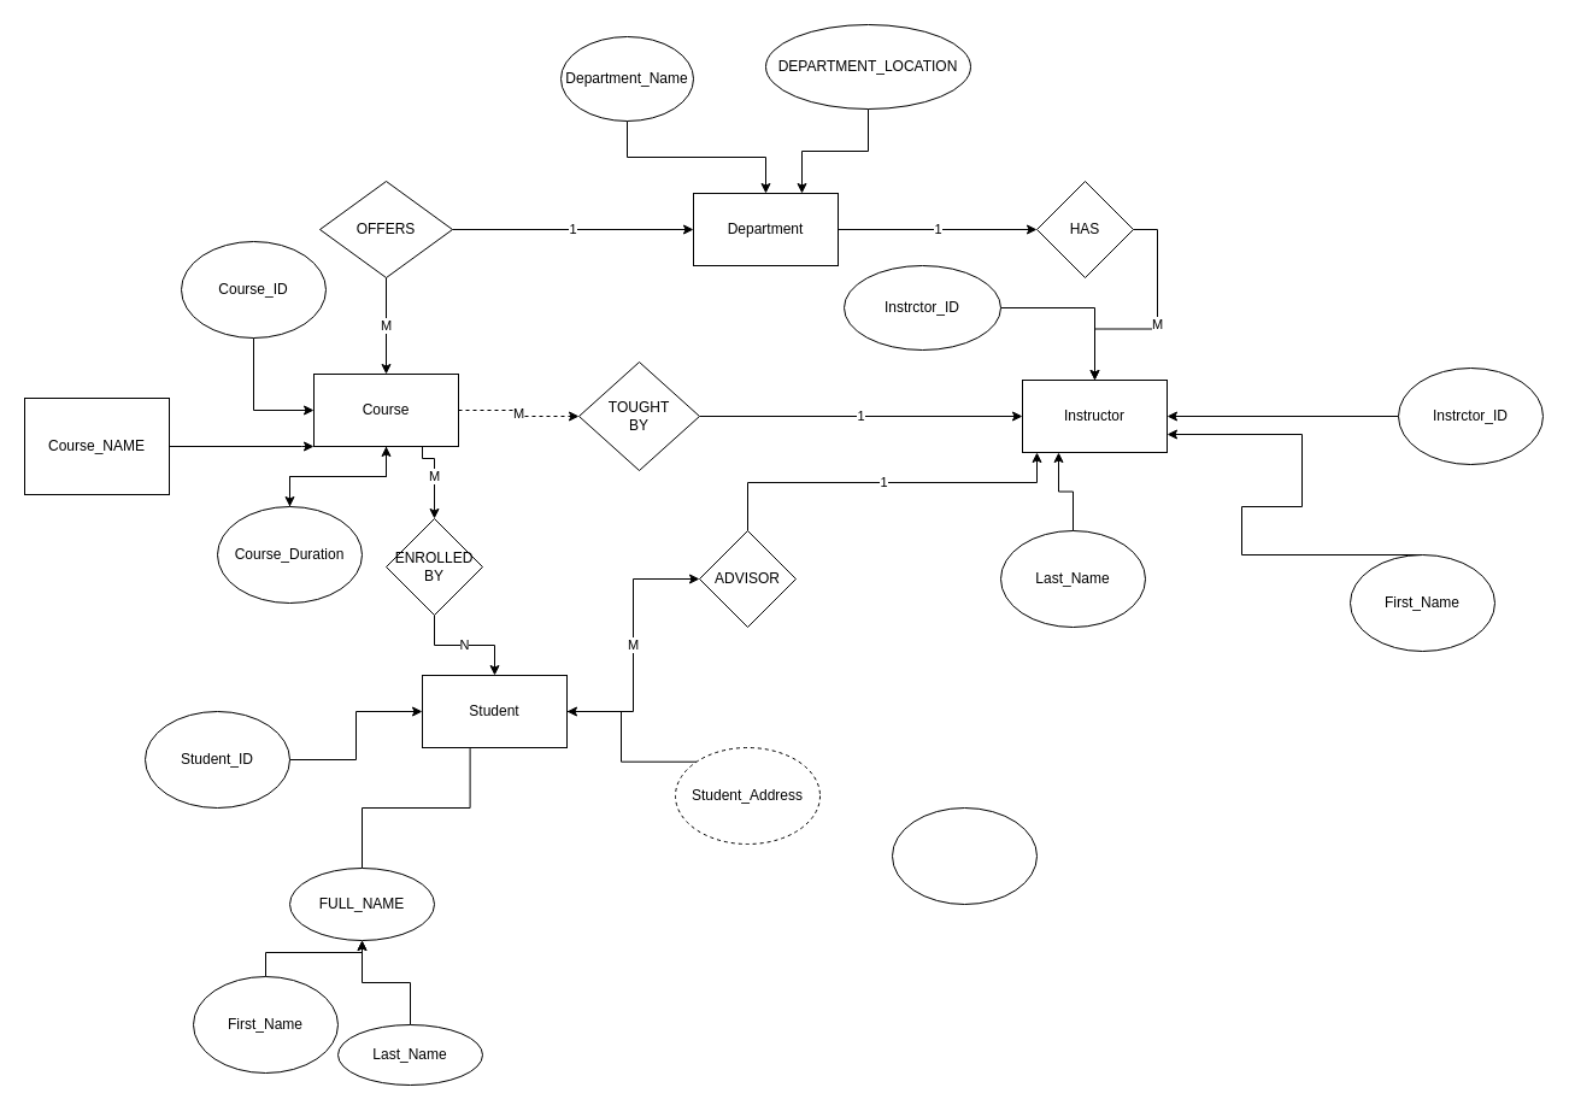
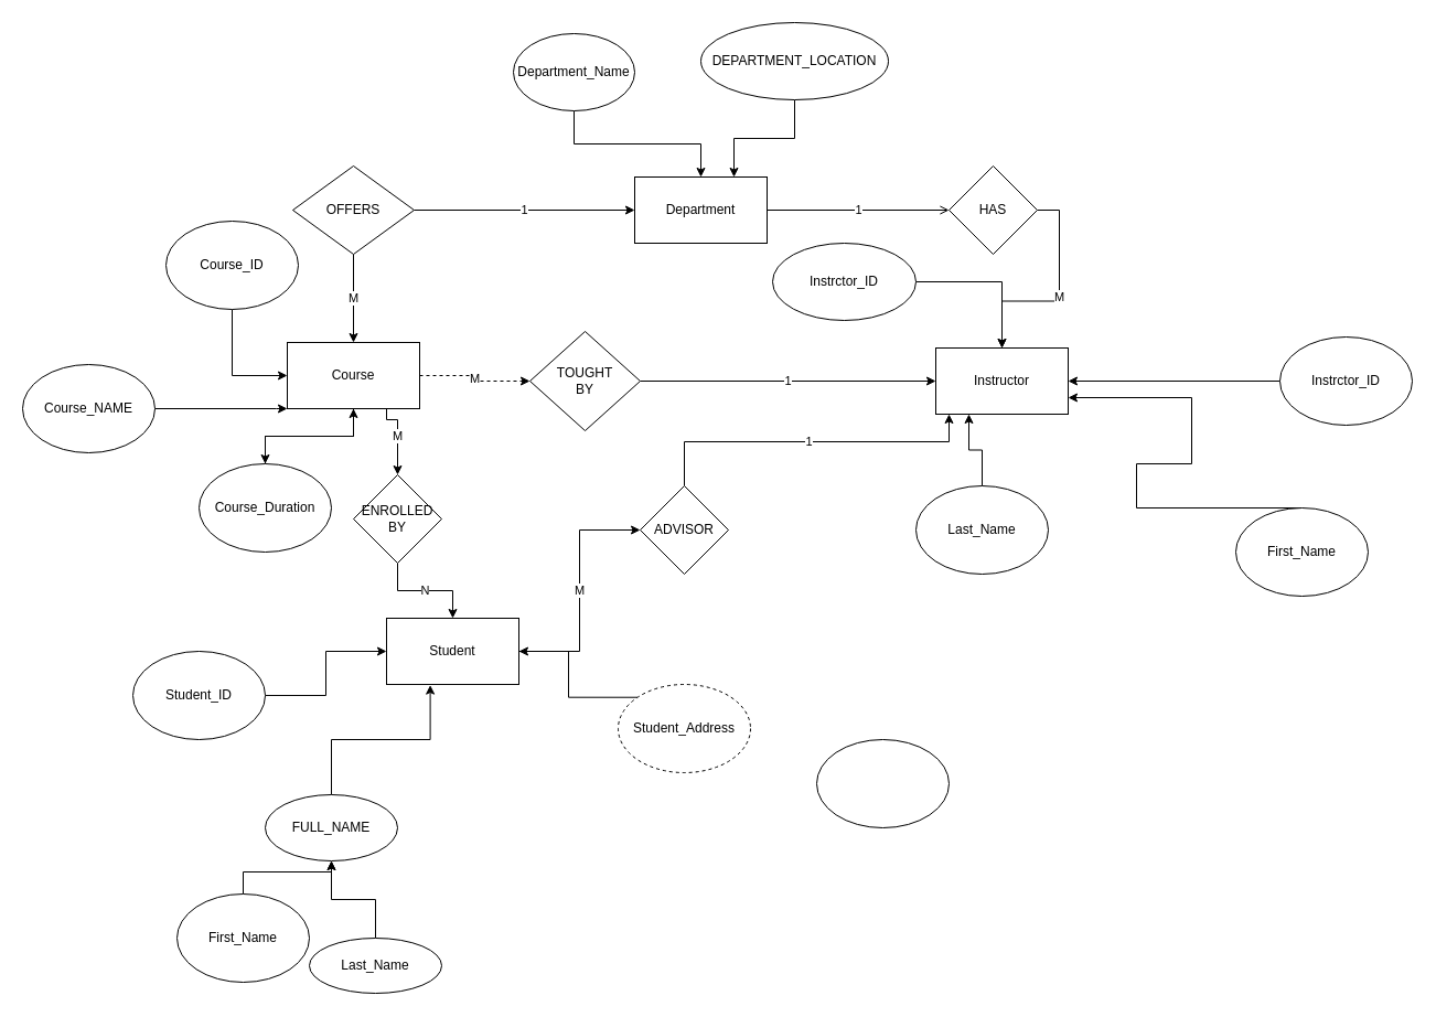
  <mxCell id="0" />
  <mxCell id="1" parent="0" />
- <mxCell id="2" value="1" style="edgeStyle=orthogonalEdgeStyle;rounded=0;orthogonalLoop=1;jettySize=auto;html=1;entryX=0;entryY=0.5;entryDx=0;entryDy=0;" edge="1" parent="1" source="3" target="43"><mxGeometry relative="1" as="geometry" /></mxCell>
+ <mxCell id="2" value="1" style="edgeStyle=orthogonalEdgeStyle;rounded=0;orthogonalLoop=1;jettySize=auto;html=1;entryX=0;entryY=0.5;entryDx=0;entryDy=0;endArrow=open;" edge="1" parent="1" source="3" target="43"><mxGeometry relative="1" as="geometry" /></mxCell>
  <mxCell id="3" value="Department" style="rounded=0;whiteSpace=wrap;html=1;" vertex="1" parent="1"><mxGeometry x="575" y="160" width="120" height="60" as="geometry" /></mxCell>
  <mxCell id="4" value="M" style="edgeStyle=orthogonalEdgeStyle;rounded=0;orthogonalLoop=1;jettySize=auto;html=1;dashed=1;" edge="1" parent="1" source="7" target="41"><mxGeometry relative="1" as="geometry" /></mxCell>
  <mxCell id="5" value="" style="edgeStyle=orthogonalEdgeStyle;rounded=0;orthogonalLoop=1;jettySize=auto;html=1;" edge="1" parent="1" source="7" target="20"><mxGeometry relative="1" as="geometry" /></mxCell>
  <mxCell id="6" value="M" style="edgeStyle=orthogonalEdgeStyle;rounded=0;orthogonalLoop=1;jettySize=auto;html=1;" edge="1" parent="1" source="7" target="47"><mxGeometry relative="1" as="geometry"><Array as="points"><mxPoint x="350" y="380" /><mxPoint x="360" y="380" /></Array></mxGeometry></mxCell>
  <mxCell id="7" value="Course" style="rounded=0;whiteSpace=wrap;html=1;" vertex="1" parent="1"><mxGeometry x="260" y="310" width="120" height="60" as="geometry" /></mxCell>
  <mxCell id="8" value="Instructor" style="rounded=0;whiteSpace=wrap;html=1;" vertex="1" parent="1"><mxGeometry x="848" y="315" width="120" height="60" as="geometry" /></mxCell>
  <mxCell id="9" value="M" style="edgeStyle=orthogonalEdgeStyle;rounded=0;orthogonalLoop=1;jettySize=auto;html=1;entryX=0;entryY=0.5;entryDx=0;entryDy=0;" edge="1" parent="1" source="10" target="45"><mxGeometry relative="1" as="geometry" /></mxCell>
  <mxCell id="10" value="Student" style="rounded=0;whiteSpace=wrap;html=1;" vertex="1" parent="1"><mxGeometry x="350" y="560" width="120" height="60" as="geometry" /></mxCell>
  <mxCell id="11" value="" style="edgeStyle=orthogonalEdgeStyle;rounded=0;orthogonalLoop=1;jettySize=auto;html=1;" edge="1" parent="1" source="12" target="3"><mxGeometry relative="1" as="geometry" /></mxCell>
  <mxCell id="12" value="Department_Name" style="ellipse;whiteSpace=wrap;html=1;" vertex="1" parent="1"><mxGeometry x="465" y="30" width="110" height="70" as="geometry" /></mxCell>
  <mxCell id="13" style="edgeStyle=orthogonalEdgeStyle;rounded=0;orthogonalLoop=1;jettySize=auto;html=1;entryX=0.75;entryY=0;entryDx=0;entryDy=0;" edge="1" parent="1" source="14" target="3"><mxGeometry relative="1" as="geometry" /></mxCell>
  <mxCell id="14" value="DEPARTMENT_LOCATION" style="ellipse;whiteSpace=wrap;html=1;" vertex="1" parent="1"><mxGeometry x="635" y="20" width="170" height="70" as="geometry" /></mxCell>
  <mxCell id="15" style="edgeStyle=orthogonalEdgeStyle;rounded=0;orthogonalLoop=1;jettySize=auto;html=1;entryX=0;entryY=0.5;entryDx=0;entryDy=0;" edge="1" parent="1" source="16" target="7"><mxGeometry relative="1" as="geometry" /></mxCell>
  <mxCell id="16" value="Course_ID" style="ellipse;whiteSpace=wrap;html=1;" vertex="1" parent="1"><mxGeometry y="200" width="120" height="80" as="geometry" x="150" /></mxCell>
  <mxCell id="17" value="" style="edgeStyle=orthogonalEdgeStyle;rounded=0;orthogonalLoop=1;jettySize=auto;html=1;" edge="1" parent="1" source="18" target="7"><mxGeometry relative="1" as="geometry"><Array as="points"><mxPoint x="250" y="370" /><mxPoint x="250" y="370" /></Array></mxGeometry></mxCell>
- <mxCell id="18" value="Course_NAME" style="whiteSpace=wrap;html=1;rounded=0;" vertex="1" parent="1"><mxGeometry x="20" y="330" width="120" height="80" as="geometry" /></mxCell>
+ <mxCell id="18" value="Course_NAME" style="ellipse;whiteSpace=wrap;html=1;" vertex="1" parent="1"><mxGeometry x="20" y="330" width="120" height="80" as="geometry" /></mxCell>
  <mxCell id="19" value="" style="edgeStyle=orthogonalEdgeStyle;rounded=0;orthogonalLoop=1;jettySize=auto;html=1;" edge="1" parent="1" source="20" target="7"><mxGeometry relative="1" as="geometry" /></mxCell>
  <mxCell id="20" value="Course_Duration" style="ellipse;whiteSpace=wrap;html=1;" vertex="1" parent="1"><mxGeometry x="180" y="420" width="120" height="80" as="geometry" /></mxCell>
  <mxCell id="21" style="edgeStyle=orthogonalEdgeStyle;rounded=0;orthogonalLoop=1;jettySize=auto;html=1;" edge="1" parent="1" source="22" target="8"><mxGeometry relative="1" as="geometry" /></mxCell>
  <mxCell id="22" value="Instrctor_ID" style="ellipse;whiteSpace=wrap;html=1;" vertex="1" parent="1"><mxGeometry x="700" y="220" width="130" height="70" as="geometry" /></mxCell>
  <mxCell id="23" style="edgeStyle=orthogonalEdgeStyle;rounded=0;orthogonalLoop=1;jettySize=auto;html=1;" edge="1" parent="1" source="24" target="8"><mxGeometry relative="1" as="geometry" /></mxCell>
  <mxCell id="24" value="Instrctor_ID" style="ellipse;whiteSpace=wrap;html=1;" vertex="1" parent="1"><mxGeometry x="1160" y="305" width="120" height="80" as="geometry" /></mxCell>
  <mxCell id="25" style="edgeStyle=orthogonalEdgeStyle;rounded=0;orthogonalLoop=1;jettySize=auto;html=1;exitX=0.5;exitY=0;exitDx=0;exitDy=0;" edge="1" parent="1" source="26" target="8"><mxGeometry relative="1" as="geometry"><mxPoint x="1140" y="360" as="targetPoint" /><Array as="points"><mxPoint x="1030" y="420" /><mxPoint x="1080" y="420" /><mxPoint x="1080" y="360" /></Array></mxGeometry></mxCell>
  <mxCell id="26" value="First_Name" style="ellipse;whiteSpace=wrap;html=1;" vertex="1" parent="1"><mxGeometry x="1120" y="460" width="120" height="80" as="geometry" /></mxCell>
  <mxCell id="27" style="edgeStyle=orthogonalEdgeStyle;rounded=0;orthogonalLoop=1;jettySize=auto;html=1;exitX=0.5;exitY=0;exitDx=0;exitDy=0;entryX=0.25;entryY=1;entryDx=0;entryDy=0;" edge="1" parent="1" source="28" target="8"><mxGeometry relative="1" as="geometry" /></mxCell>
  <mxCell id="28" value="Last_Name" style="ellipse;whiteSpace=wrap;html=1;" vertex="1" parent="1"><mxGeometry x="830" y="440" width="120" height="80" as="geometry" /></mxCell>
  <mxCell id="29" style="edgeStyle=orthogonalEdgeStyle;rounded=0;orthogonalLoop=1;jettySize=auto;html=1;exitX=0;exitY=0;exitDx=0;exitDy=0;entryX=1;entryY=0.5;entryDx=0;entryDy=0;" edge="1" parent="1" source="30" target="10"><mxGeometry relative="1" as="geometry" /></mxCell>
  <mxCell id="30" value="Student_Address" style="ellipse;whiteSpace=wrap;html=1;dashed=1;" vertex="1" parent="1"><mxGeometry x="560" y="620" width="120" height="80" as="geometry" /></mxCell>
  <mxCell id="31" style="edgeStyle=orthogonalEdgeStyle;rounded=0;orthogonalLoop=1;jettySize=auto;html=1;" edge="1" parent="1" source="32" target="10"><mxGeometry relative="1" as="geometry" /></mxCell>
  <mxCell id="32" value="Student_ID" style="ellipse;whiteSpace=wrap;html=1;" vertex="1" parent="1"><mxGeometry x="120" y="590" width="120" height="80" as="geometry" /></mxCell>
  <mxCell id="33" value="" style="edgeStyle=orthogonalEdgeStyle;rounded=0;orthogonalLoop=1;jettySize=auto;html=1;" edge="1" parent="1" source="34" target="50"><mxGeometry relative="1" as="geometry" /></mxCell>
  <mxCell id="34" value="First_Name" style="ellipse;whiteSpace=wrap;html=1;" vertex="1" parent="1"><mxGeometry x="160" y="810" width="120" height="80" as="geometry" /></mxCell>
  <mxCell id="35" value="" style="edgeStyle=orthogonalEdgeStyle;rounded=0;orthogonalLoop=1;jettySize=auto;html=1;" edge="1" parent="1" source="36" target="50"><mxGeometry relative="1" as="geometry" /></mxCell>
  <mxCell id="36" value="Last_Name" style="ellipse;whiteSpace=wrap;html=1;" vertex="1" parent="1"><mxGeometry x="280" y="850" width="120" height="50" as="geometry" /></mxCell>
  <mxCell id="37" value="M" style="edgeStyle=orthogonalEdgeStyle;rounded=0;orthogonalLoop=1;jettySize=auto;html=1;" edge="1" parent="1" source="39" target="7"><mxGeometry relative="1" as="geometry" /></mxCell>
  <mxCell id="38" value="1" style="edgeStyle=orthogonalEdgeStyle;rounded=0;orthogonalLoop=1;jettySize=auto;html=1;" edge="1" parent="1" source="39" target="3"><mxGeometry relative="1" as="geometry" /></mxCell>
  <mxCell id="39" value="OFFERS" style="rhombus;whiteSpace=wrap;html=1;" vertex="1" parent="1"><mxGeometry x="265" y="150" width="110" height="80" as="geometry" /></mxCell>
  <mxCell id="40" value="1" style="edgeStyle=orthogonalEdgeStyle;rounded=0;orthogonalLoop=1;jettySize=auto;html=1;entryX=0;entryY=0.5;entryDx=0;entryDy=0;" edge="1" parent="1" source="41" target="8"><mxGeometry relative="1" as="geometry" /></mxCell>
  <mxCell id="41" value="TOUGHT&lt;br&gt;BY" style="rhombus;whiteSpace=wrap;html=1;rounded=0;" vertex="1" parent="1"><mxGeometry x="480" y="300" width="100" height="90" as="geometry" /></mxCell>
  <mxCell id="42" value="M" style="edgeStyle=orthogonalEdgeStyle;rounded=0;orthogonalLoop=1;jettySize=auto;html=1;exitX=1;exitY=0.5;exitDx=0;exitDy=0;" edge="1" parent="1" source="43" target="8"><mxGeometry relative="1" as="geometry" /></mxCell>
  <mxCell id="43" value="HAS" style="rhombus;whiteSpace=wrap;html=1;" vertex="1" parent="1"><mxGeometry x="860" y="150" width="80" height="80" as="geometry" /></mxCell>
  <mxCell id="44" value="1" style="edgeStyle=orthogonalEdgeStyle;rounded=0;orthogonalLoop=1;jettySize=auto;html=1;" edge="1" parent="1" source="45" target="8"><mxGeometry relative="1" as="geometry"><mxPoint x="860" y="380" as="targetPoint" /><Array as="points"><mxPoint x="620" y="400" /><mxPoint x="860" y="400" /></Array></mxGeometry></mxCell>
  <mxCell id="45" value="ADVISOR" style="rhombus;whiteSpace=wrap;html=1;" vertex="1" parent="1"><mxGeometry x="580" y="440" width="80" height="80" as="geometry" /></mxCell>
  <mxCell id="46" value="N" style="edgeStyle=orthogonalEdgeStyle;rounded=0;orthogonalLoop=1;jettySize=auto;html=1;" edge="1" parent="1" source="47" target="10"><mxGeometry relative="1" as="geometry" /></mxCell>
  <mxCell id="47" value="ENROLLED BY" style="rhombus;whiteSpace=wrap;html=1;rounded=0;" vertex="1" parent="1"><mxGeometry x="320" y="430" width="80" height="80" as="geometry" /></mxCell>
  <mxCell id="48" value="" style="ellipse;whiteSpace=wrap;html=1;" vertex="1" parent="1"><mxGeometry x="740" y="670" width="120" height="80" as="geometry" /></mxCell>
- <mxCell id="49" style="edgeStyle=orthogonalEdgeStyle;rounded=0;orthogonalLoop=1;jettySize=auto;html=1;entryX=0.33;entryY=1.01;entryDx=0;entryDy=0;entryPerimeter=0;endArrow=none;" edge="1" parent="1" source="50" target="10"><mxGeometry relative="1" as="geometry" /></mxCell>
+ <mxCell id="49" style="edgeStyle=orthogonalEdgeStyle;rounded=0;orthogonalLoop=1;jettySize=auto;html=1;entryX=0.33;entryY=1.01;entryDx=0;entryDy=0;entryPerimeter=0;" edge="1" parent="1" source="50" target="10"><mxGeometry relative="1" as="geometry" /></mxCell>
  <mxCell id="50" value="FULL_NAME" style="ellipse;whiteSpace=wrap;html=1;" vertex="1" parent="1"><mxGeometry x="240" y="720" width="120" height="60" as="geometry" /></mxCell>
